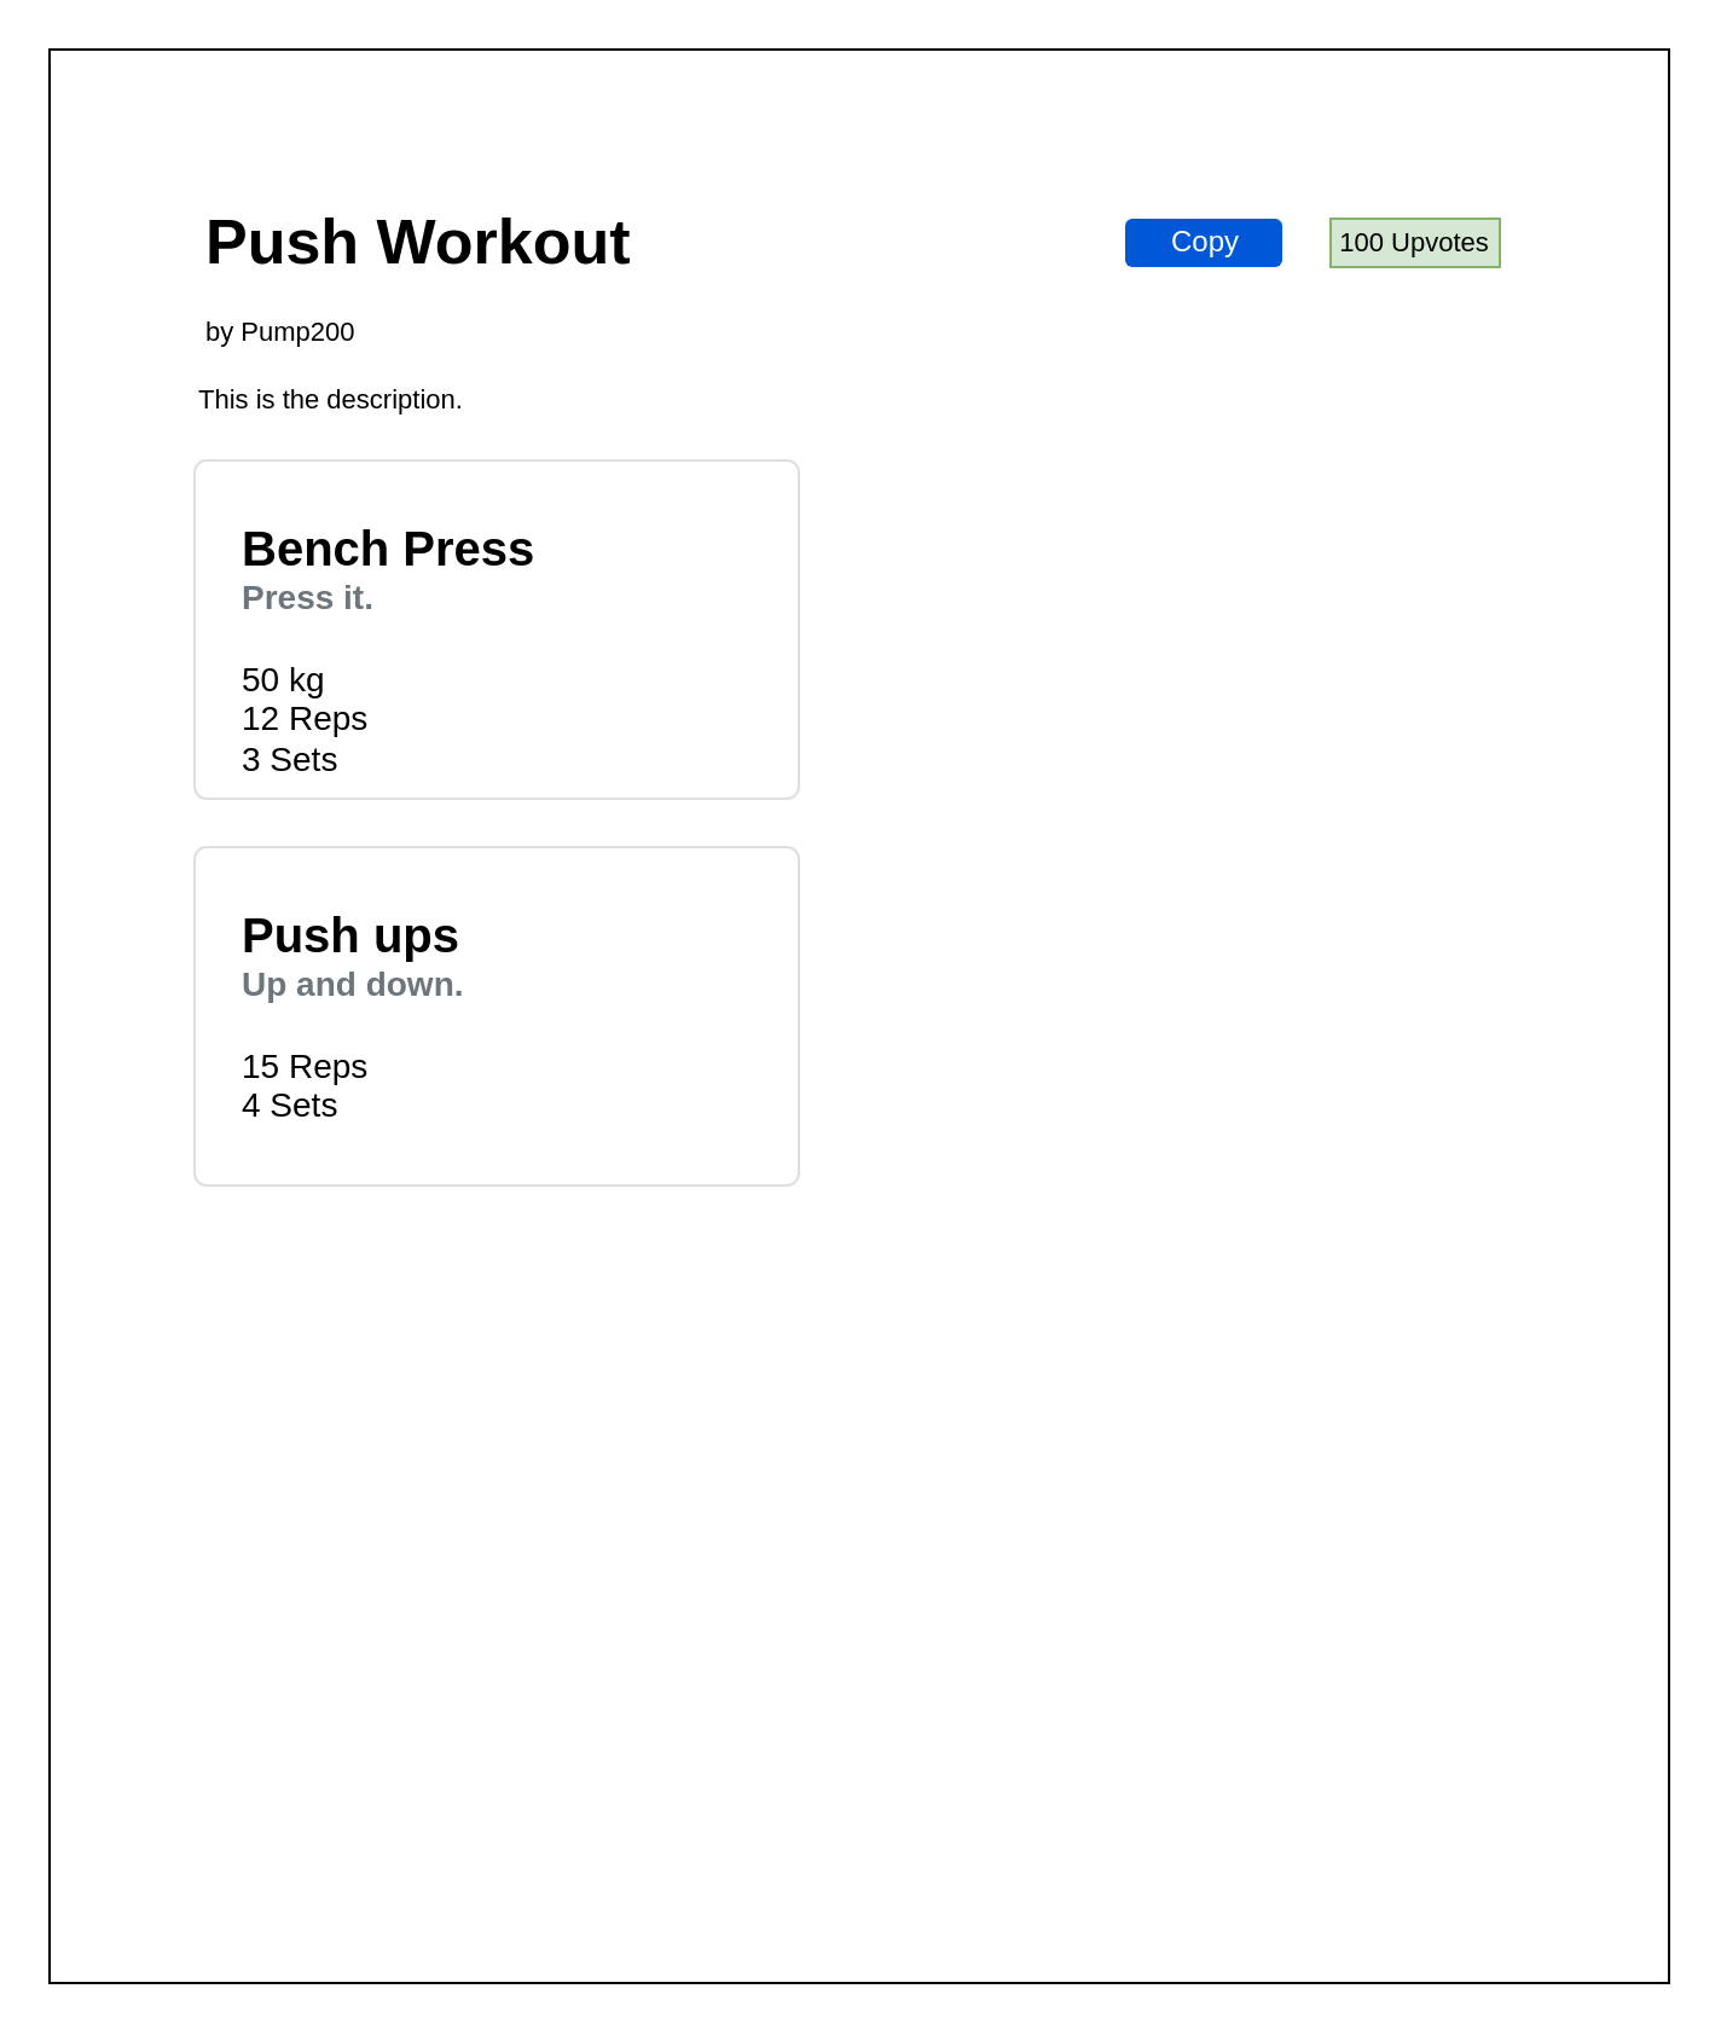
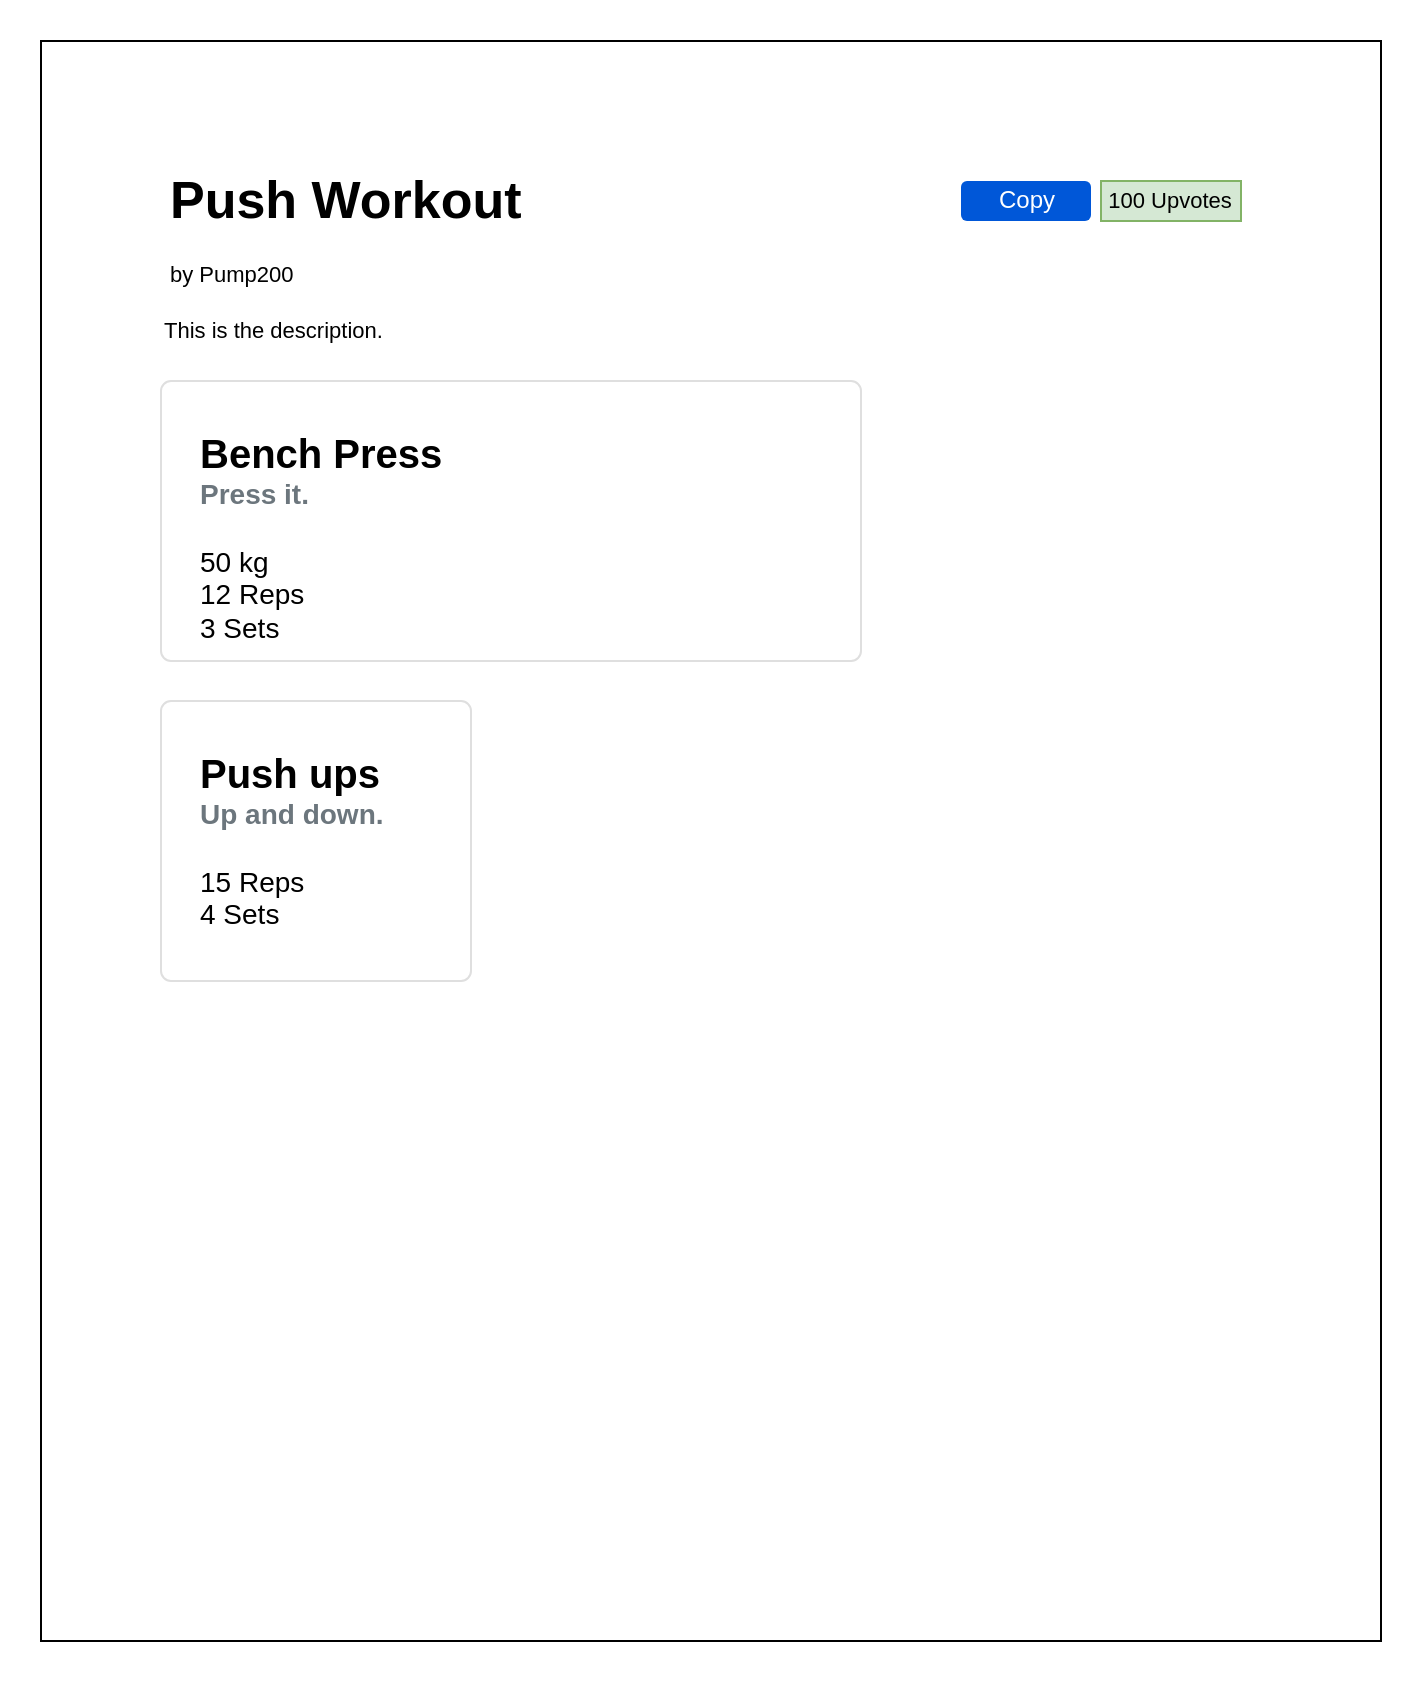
  <mxCell id="0" />
  <mxCell id="1" parent="0" />
  <mxCell id="2" value="" style="rounded=0;whiteSpace=wrap;html=1;fontSize=11;" parent="1" vertex="1"><mxGeometry x="20" y="20" width="670" height="800" as="geometry" /></mxCell>
  <mxCell id="3" value="&lt;h1&gt;&lt;font style=&quot;font-size: 26px&quot;&gt;Push Workout&lt;/font&gt;&lt;/h1&gt;&lt;div&gt;by Pump200&lt;/div&gt;" style="text;html=1;strokeColor=none;fillColor=none;spacing=5;spacingTop=-20;whiteSpace=wrap;overflow=hidden;rounded=0;fontSize=11;" parent="1" vertex="1"><mxGeometry x="80" y="80" width="230" height="70" as="geometry" /></mxCell>
  <mxCell id="4" value="100 Upvotes" style="text;html=1;strokeColor=#82b366;fillColor=#d5e8d4;align=center;verticalAlign=middle;whiteSpace=wrap;rounded=0;fontSize=11;" parent="1" vertex="1"><mxGeometry x="550" y="90" width="70" height="20" as="geometry" /></mxCell>
- <mxCell id="5" value="Copy" style="rounded=1;fillColor=#0057D8;align=center;strokeColor=none;html=1;fontColor=#ffffff;fontSize=12" parent="1" vertex="1"><mxGeometry x="465" y="90" width="65" height="20" as="geometry" /></mxCell>
+ <mxCell id="5" value="Copy" style="rounded=1;fillColor=#0057D8;align=center;strokeColor=none;html=1;fontColor=#ffffff;fontSize=12" parent="1" vertex="1"><mxGeometry x="480" y="90" width="65" height="20" as="geometry" /></mxCell>
  <mxCell id="6" value="This is the description." style="text;html=1;strokeColor=none;fillColor=none;align=left;verticalAlign=middle;whiteSpace=wrap;rounded=0;fontSize=11;" parent="1" vertex="1"><mxGeometry x="80" y="150" width="140" height="30" as="geometry" /></mxCell>
- <mxCell id="7" value="&lt;b&gt;&lt;font style=&quot;font-size: 20px&quot;&gt;Bench Press&lt;br&gt;&lt;/font&gt;&lt;font style=&quot;color: rgb(108 , 118 , 125) ; font-size: 14px&quot;&gt;Press it.&lt;br&gt;&lt;/font&gt;&lt;/b&gt;&lt;br style=&quot;font-size: 14px&quot;&gt;50 kg&lt;br&gt;12 Reps&lt;br&gt;3 Sets" style="html=1;shadow=0;dashed=0;shape=mxgraph.bootstrap.rrect;rSize=5;strokeColor=#DFDFDF;html=1;whiteSpace=wrap;fillColor=#ffffff;fontColor=#000000;verticalAlign=top;align=left;spacing=20;fontSize=14;" parent="1" vertex="1"><mxGeometry x="80" y="190" width="250" height="140" as="geometry" /></mxCell>
- <mxCell id="8" value="&lt;b&gt;&lt;font style=&quot;font-size: 20px&quot;&gt;Push ups&lt;br&gt;&lt;/font&gt;&lt;font style=&quot;color: rgb(108 , 118 , 125) ; font-size: 14px&quot;&gt;Up and down.&lt;br&gt;&lt;/font&gt;&lt;/b&gt;&lt;br&gt;15 Reps&lt;br&gt;4 Sets" style="html=1;shadow=0;dashed=0;shape=mxgraph.bootstrap.rrect;rSize=5;strokeColor=#DFDFDF;html=1;whiteSpace=wrap;fillColor=#ffffff;fontColor=#000000;verticalAlign=top;align=left;spacing=20;fontSize=14;" parent="1" vertex="1"><mxGeometry x="80" y="350" width="250" height="140" as="geometry" /></mxCell>
+ <mxCell id="7" value="&lt;b&gt;&lt;font style=&quot;font-size: 20px&quot;&gt;Bench Press&lt;br&gt;&lt;/font&gt;&lt;font style=&quot;color: rgb(108 , 118 , 125) ; font-size: 14px&quot;&gt;Press it.&lt;br&gt;&lt;/font&gt;&lt;/b&gt;&lt;br style=&quot;font-size: 14px&quot;&gt;50 kg&lt;br&gt;12 Reps&lt;br&gt;3 Sets" style="html=1;shadow=0;dashed=0;shape=mxgraph.bootstrap.rrect;rSize=5;strokeColor=#DFDFDF;html=1;whiteSpace=wrap;fillColor=#ffffff;fontColor=#000000;verticalAlign=top;align=left;spacing=20;fontSize=14;" parent="1" vertex="1"><mxGeometry x="80" y="190" width="350" height="140" as="geometry" /></mxCell>
+ <mxCell id="8" value="&lt;b&gt;&lt;font style=&quot;font-size: 20px&quot;&gt;Push ups&lt;br&gt;&lt;/font&gt;&lt;font style=&quot;color: rgb(108 , 118 , 125) ; font-size: 14px&quot;&gt;Up and down.&lt;br&gt;&lt;/font&gt;&lt;/b&gt;&lt;br&gt;15 Reps&lt;br&gt;4 Sets" style="html=1;shadow=0;dashed=0;shape=mxgraph.bootstrap.rrect;rSize=5;strokeColor=#DFDFDF;html=1;whiteSpace=wrap;fillColor=#ffffff;fontColor=#000000;verticalAlign=top;align=left;spacing=20;fontSize=14;" parent="1" vertex="1"><mxGeometry x="80" y="350" width="155" height="140" as="geometry" /></mxCell>
